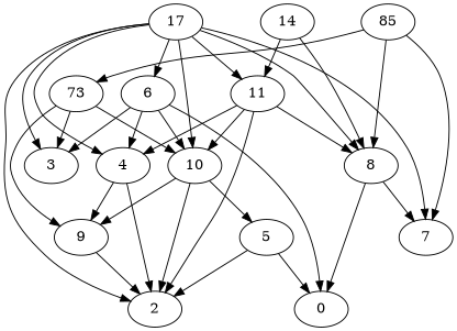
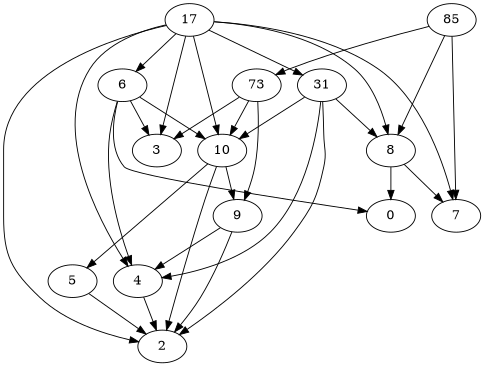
  digraph {
    node [Weight=12]
    edge [Weight=3]
    0 [Weight=16]
    3 [Weight=23]
    4 [Weight=21]
    2
    5 [Weight=5]
    6 [Weight=5]
    10 [Weight=9]
    8 [Weight=9]
    7
    9 [Weight=9]
-   11 [Weight=14]
+   11 [Weight=14 label=31]
    n12 [label=17]
    n13 [label=73]
-   14
    n15 [Weight=14 label=85]
    4 -> 2 [Weight=2]
-   5 -> 0 [Weight=9]
    5 -> 2 [Weight=2]
    6 -> 0
    6 -> 3 [Weight=6]
    6 -> 4
    6 -> 10 [Weight=8]
    10 -> 2 [Weight=9]
    10 -> 5 [Weight=2]
    10 -> 9 [Weight=6]
    8 -> 0
    8 -> 7 [Weight=7]
-   4 -> 9 [Weight=8]
+   9 -> 4 [Weight=8]
    9 -> 2 [Weight=4]
    11 -> 4
    11 -> 2
    11 -> 10 [Weight=2]
    11 -> 8
    n12 -> 3 [Weight=6]
    n12 -> 4 [Weight=5]
    n12 -> 2 [Weight=7]
    n12 -> 6 [Weight=7]
    n12 -> 10 [Weight=6]
    n12 -> 8 [Weight=7]
    n12 -> 7 [Weight=8]
    n12 -> 11 [Weight=4]
    n13 -> 3
    n13 -> 10 [Weight=2]
    n13 -> 9 [Weight=8]
-   14 -> 8 [Weight=4]
-   14 -> 11 [Weight=10]
    n15 -> 8 [Weight=8]
    n15 -> 7
    n15 -> n13 [Weight=6]
  }
